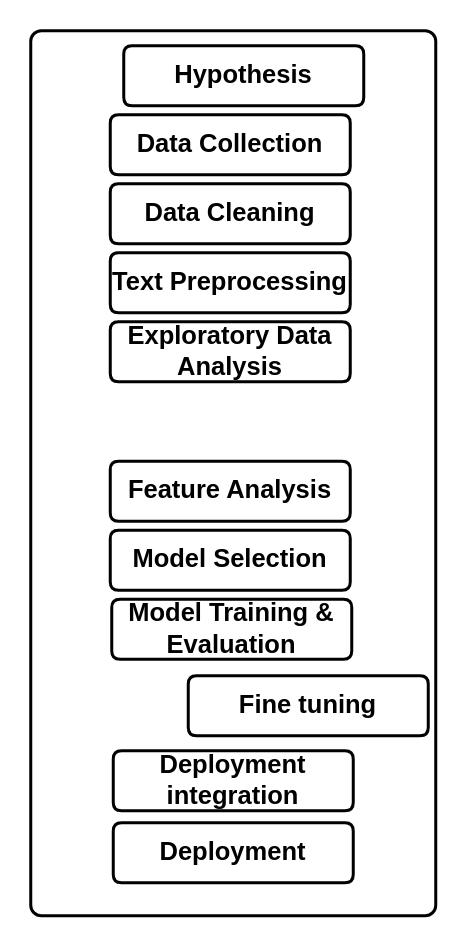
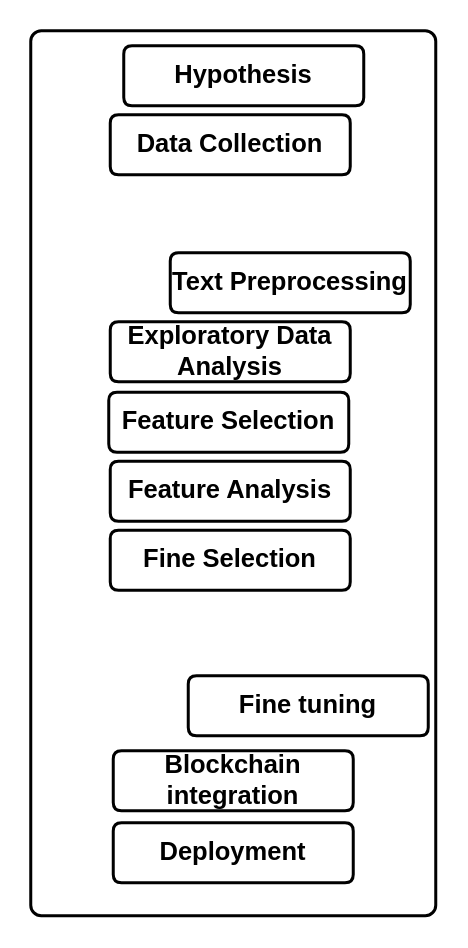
  <mxCell id="0" />
  <mxCell id="1" parent="0" />
  <mxCell id="2" value="" style="rounded=1;whiteSpace=wrap;html=1;absoluteArcSize=1;arcSize=14;strokeWidth=2;" vertex="1" parent="1"><mxGeometry x="20" y="20" width="270" height="590" as="geometry" /></mxCell>
  <mxCell id="3" value="&lt;b&gt;&lt;font style=&quot;font-size: 17px;&quot;&gt;Exploratory Data Analysis&lt;/font&gt;&lt;/b&gt;" style="html=1;strokeWidth=2;shape=manualInput;whiteSpace=wrap;rounded=1;size=0;arcSize=11;" vertex="1" parent="1"><mxGeometry x="73" y="214" width="160" height="40" as="geometry" /></mxCell>
+ <mxCell id="4" value="&lt;b&gt;&lt;font style=&quot;font-size: 17px;&quot;&gt;Feature Selection&lt;/font&gt;&lt;/b&gt;" style="html=1;strokeWidth=2;shape=manualInput;whiteSpace=wrap;rounded=1;size=0;arcSize=11;" vertex="1" parent="1"><mxGeometry x="72" y="261" width="160" height="40" as="geometry" /></mxCell>
  <mxCell id="5" value="&lt;b&gt;&lt;font style=&quot;font-size: 17px;&quot;&gt;Feature Analysis&lt;/font&gt;&lt;/b&gt;" style="html=1;strokeWidth=2;shape=manualInput;whiteSpace=wrap;rounded=1;size=0;arcSize=11;" vertex="1" parent="1"><mxGeometry x="73" y="307" width="160" height="40" as="geometry" /></mxCell>
- <mxCell id="6" value="&lt;b&gt;&lt;font style=&quot;font-size: 17px;&quot;&gt;Model Selection&lt;/font&gt;&lt;/b&gt;" style="html=1;strokeWidth=2;shape=manualInput;whiteSpace=wrap;rounded=1;size=0;arcSize=11;" vertex="1" parent="1"><mxGeometry x="73" y="353" width="160" height="40" as="geometry" /></mxCell>
- <mxCell id="7" value="&lt;b&gt;&lt;font style=&quot;font-size: 17px;&quot;&gt;Model Training &amp;amp; Evaluation&lt;/font&gt;&lt;/b&gt;" style="html=1;strokeWidth=2;shape=manualInput;whiteSpace=wrap;rounded=1;size=0;arcSize=11;" vertex="1" parent="1"><mxGeometry x="74" y="399" width="160" height="40" as="geometry" /></mxCell>
+ <mxCell id="6" value="&lt;b&gt;&lt;font style=&quot;font-size: 17px;&quot;&gt;Fine Selection&lt;/font&gt;&lt;/b&gt;" style="html=1;strokeWidth=2;shape=manualInput;whiteSpace=wrap;rounded=1;size=0;arcSize=11;" vertex="1" parent="1"><mxGeometry x="73" y="353" width="160" height="40" as="geometry" /></mxCell>
  <mxCell id="8" value="&lt;b&gt;&lt;font style=&quot;font-size: 17px;&quot;&gt;Hypothesis&lt;/font&gt;&lt;/b&gt;" style="html=1;strokeWidth=2;shape=manualInput;whiteSpace=wrap;rounded=1;size=0;arcSize=11;" vertex="1" parent="1"><mxGeometry x="82" y="30" width="160" height="40" as="geometry" /></mxCell>
  <mxCell id="9" value="&lt;b&gt;&lt;font style=&quot;font-size: 17px;&quot;&gt;Data Collection&lt;/font&gt;&lt;/b&gt;" style="html=1;strokeWidth=2;shape=manualInput;whiteSpace=wrap;rounded=1;size=0;arcSize=11;" vertex="1" parent="1"><mxGeometry x="73" y="76" width="160" height="40" as="geometry" /></mxCell>
- <mxCell id="10" value="&lt;b&gt;&lt;font style=&quot;font-size: 17px;&quot;&gt;Data Cleaning&lt;/font&gt;&lt;/b&gt;" style="html=1;strokeWidth=2;shape=manualInput;whiteSpace=wrap;rounded=1;size=0;arcSize=11;" vertex="1" parent="1"><mxGeometry x="73" y="122" width="160" height="40" as="geometry" /></mxCell>
- <mxCell id="11" value="&lt;b&gt;&lt;font style=&quot;font-size: 17px;&quot;&gt;Text Preprocessing&lt;/font&gt;&lt;/b&gt;" style="html=1;strokeWidth=2;shape=manualInput;whiteSpace=wrap;rounded=1;size=0;arcSize=11;" vertex="1" parent="1"><mxGeometry x="73" y="168" width="160" height="40" as="geometry" /></mxCell>
+ <mxCell id="11" value="&lt;b&gt;&lt;font style=&quot;font-size: 17px;&quot;&gt;Text Preprocessing&lt;/font&gt;&lt;/b&gt;" style="html=1;strokeWidth=2;shape=manualInput;whiteSpace=wrap;rounded=1;size=0;arcSize=11;" vertex="1" parent="1"><mxGeometry x="113" y="168" width="160" height="40" as="geometry" /></mxCell>
  <mxCell id="12" value="&lt;b&gt;&lt;font style=&quot;font-size: 17px;&quot;&gt;Fine tuning&lt;/font&gt;&lt;/b&gt;" style="html=1;strokeWidth=2;shape=manualInput;whiteSpace=wrap;rounded=1;size=0;arcSize=11;" vertex="1" parent="1"><mxGeometry x="125" y="450" width="160" height="40" as="geometry" /></mxCell>
- <mxCell id="13" value="&lt;span style=&quot;font-size: 17px;&quot;&gt;&lt;b&gt;Deployment integration&lt;/b&gt;&lt;/span&gt;" style="html=1;strokeWidth=2;shape=manualInput;whiteSpace=wrap;rounded=1;size=0;arcSize=11;" vertex="1" parent="1"><mxGeometry x="75" y="500" width="160" height="40" as="geometry" /></mxCell>
+ <mxCell id="13" value="&lt;span style=&quot;font-size: 17px;&quot;&gt;&lt;b&gt;Blockchain integration&lt;/b&gt;&lt;/span&gt;" style="html=1;strokeWidth=2;shape=manualInput;whiteSpace=wrap;rounded=1;size=0;arcSize=11;" vertex="1" parent="1"><mxGeometry x="75" y="500" width="160" height="40" as="geometry" /></mxCell>
  <mxCell id="14" value="&lt;b&gt;&lt;font style=&quot;font-size: 17px;&quot;&gt;Deployment&lt;/font&gt;&lt;/b&gt;" style="html=1;strokeWidth=2;shape=manualInput;whiteSpace=wrap;rounded=1;size=0;arcSize=11;" vertex="1" parent="1"><mxGeometry x="75" y="548" width="160" height="40" as="geometry" /></mxCell>
